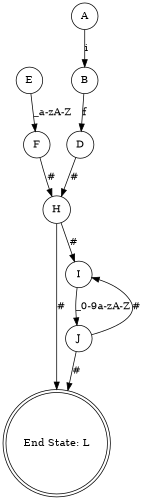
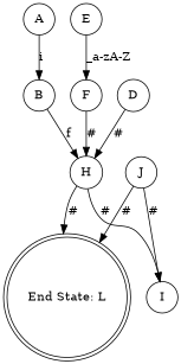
  digraph {
    rankdir=TB
    node [shape=circle]
    n1 [label="End State: L" shape=doublecircle]
    A
    B
    E
    F
    D
    H
    I
    J
    A -> B [label=i]
-   B -> D [label=f]
+   B -> H [label=f]
    E -> F [label="_a-zA-Z"]
    F -> H [label="#"]
    D -> H [label="#"]
    H -> n1 [label="#"]
    H -> I [label="#"]
-   I -> J [label="_0-9a-zA-Z"]
    J -> n1 [label="#"]
    J -> I [label="#"]
  }
